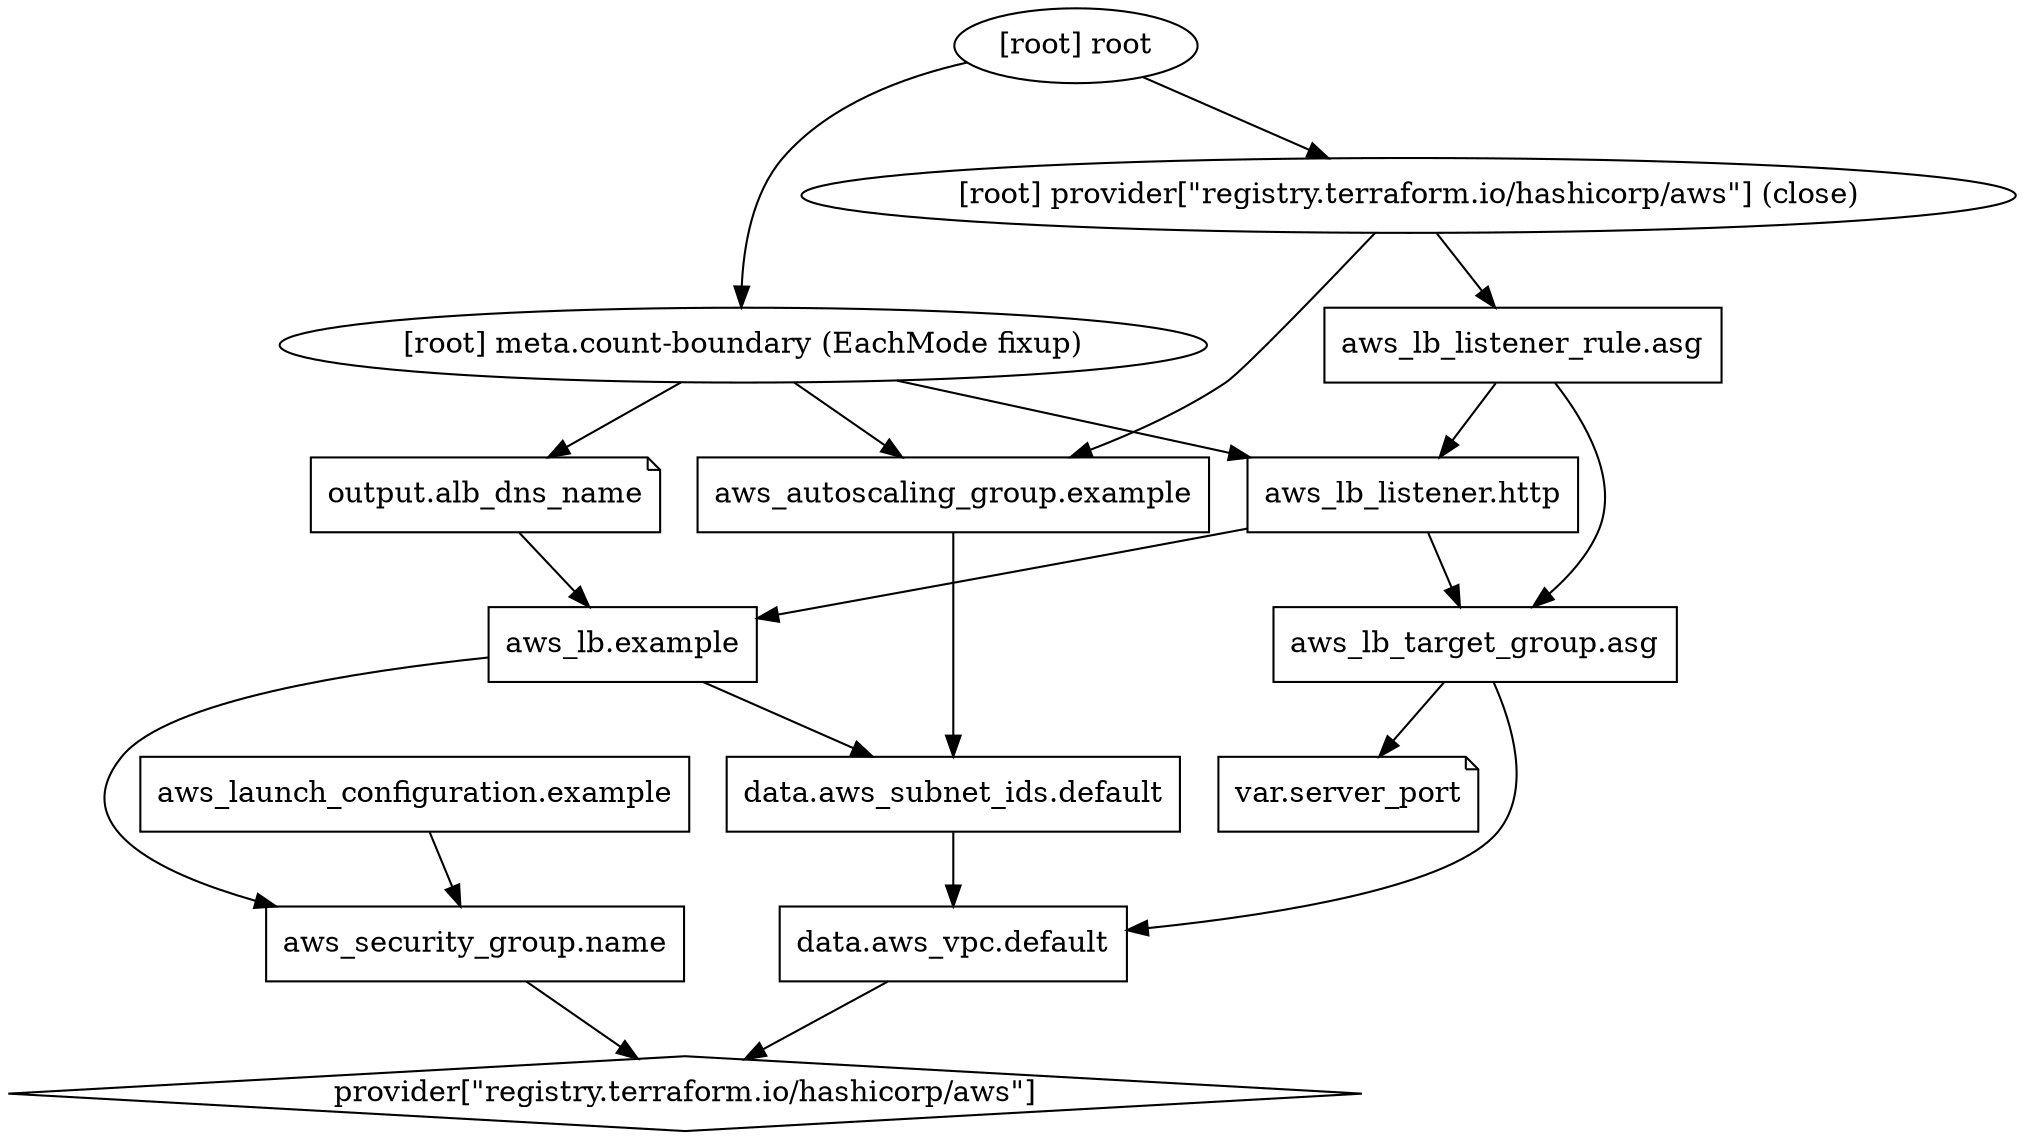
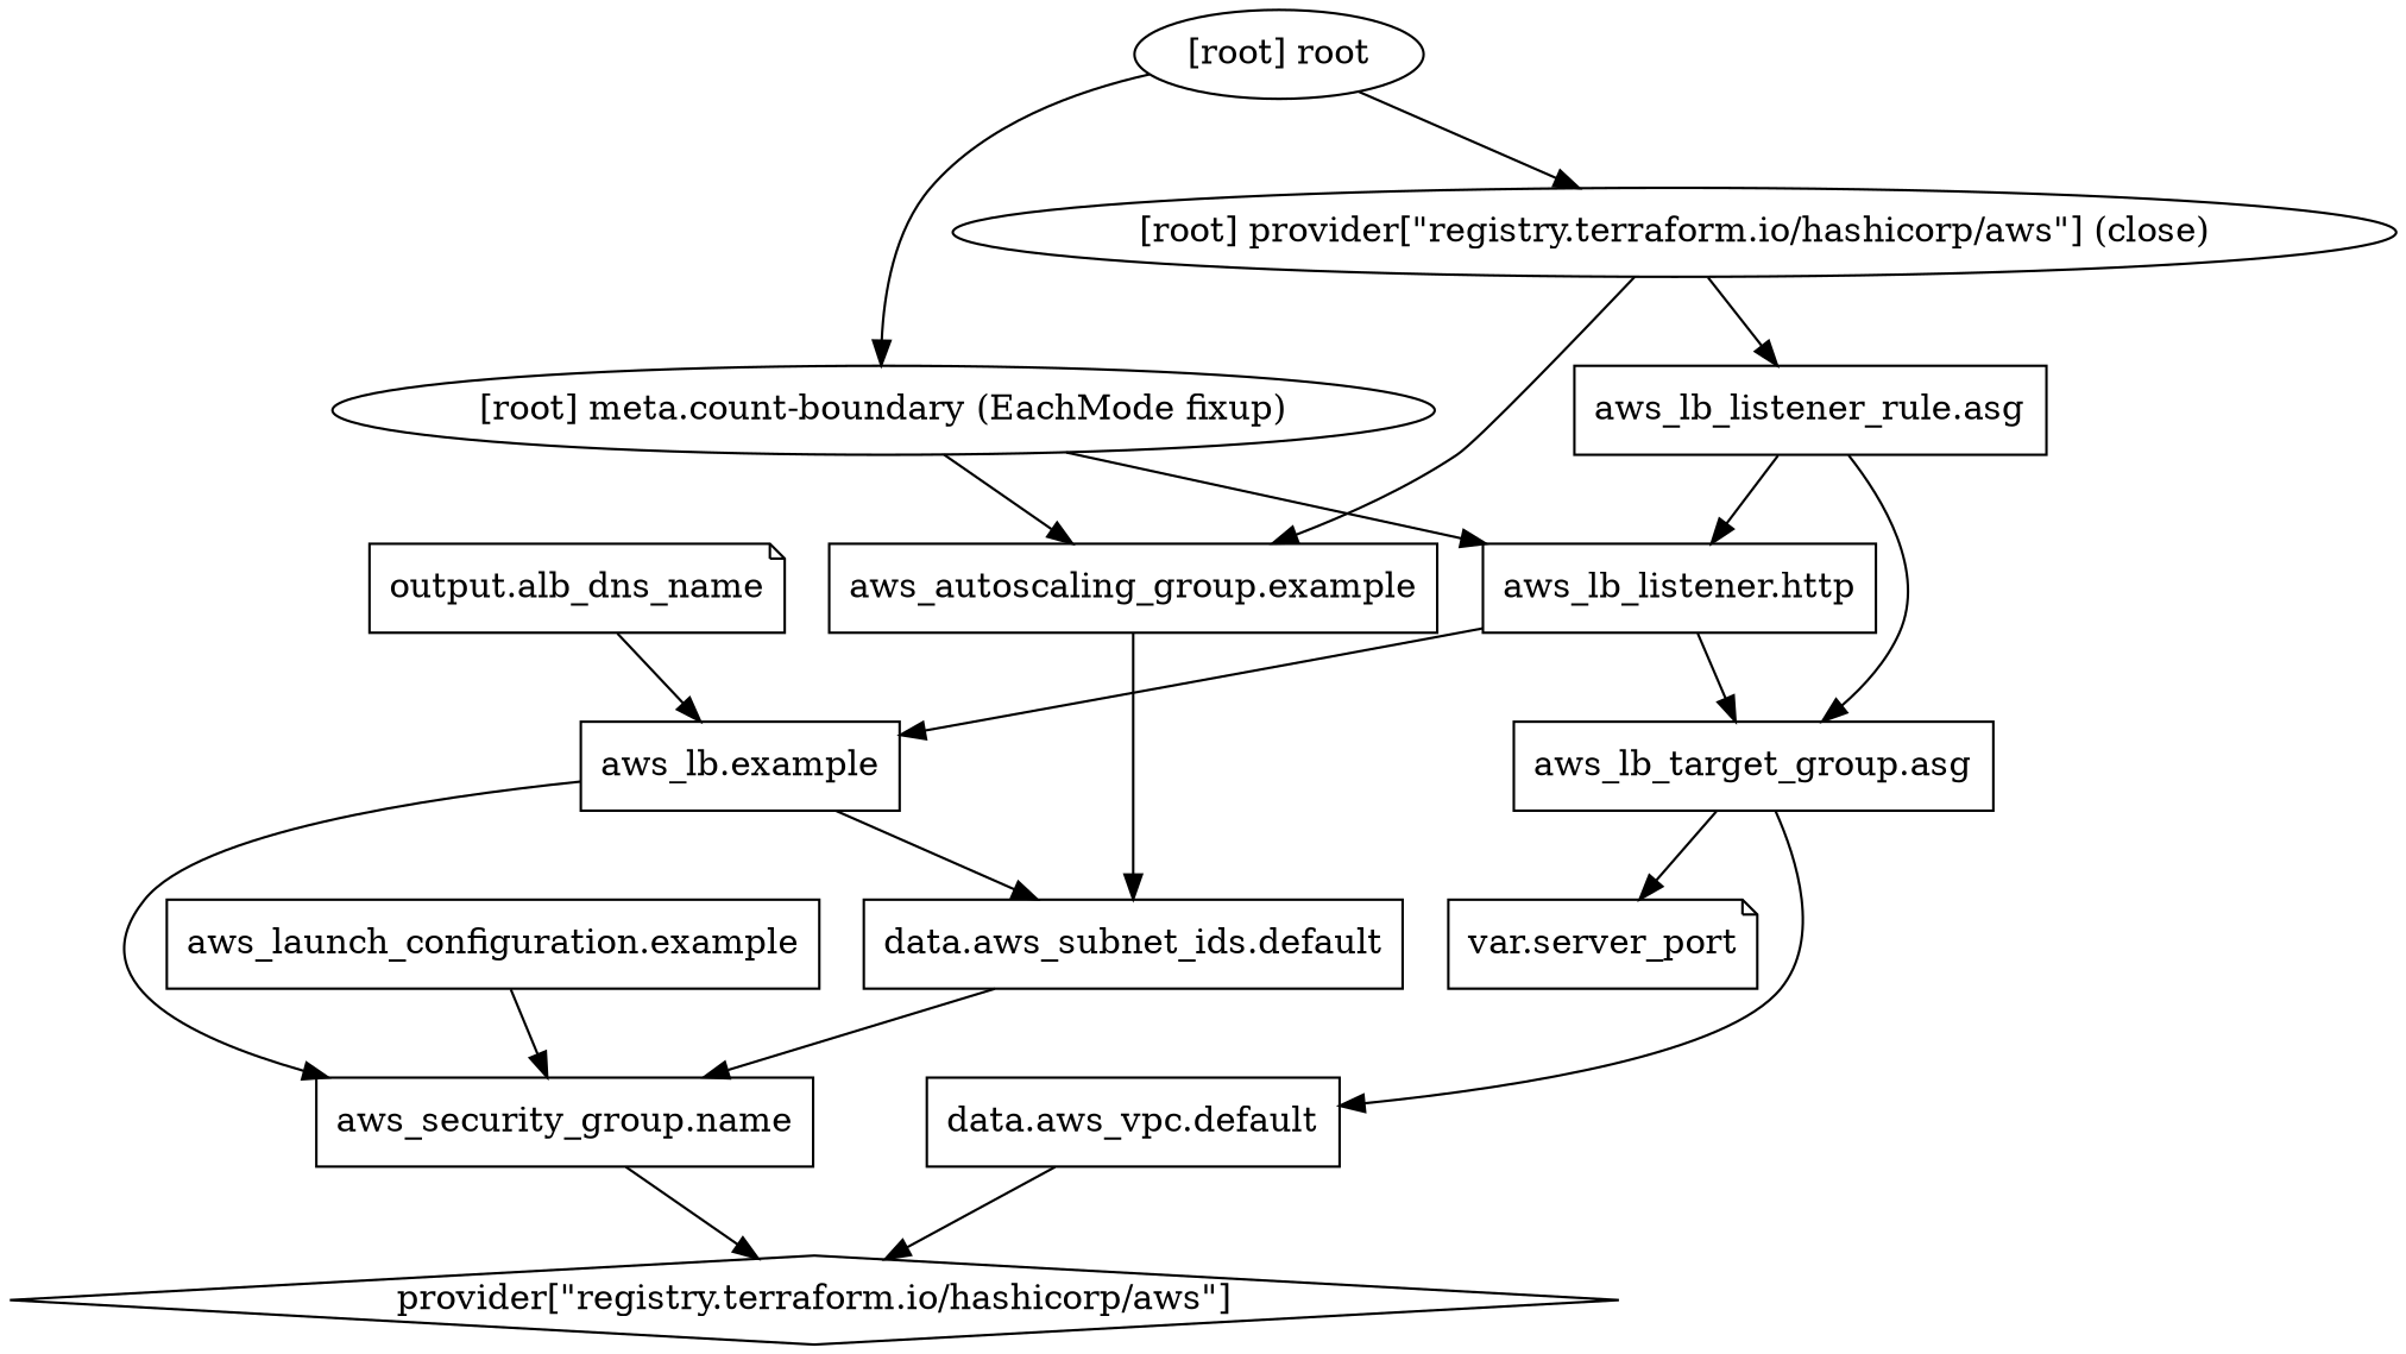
  digraph {
    compound=true
    newrank=true
    node [shape=box]
    n1 [label="aws_autoscaling_group.example"]
    n2 [label="aws_launch_configuration.example"]
    n3 [label="aws_lb_target_group.asg"]
    n4 [label="data.aws_subnet_ids.default"]
    n5 [label="aws_security_group.name"]
    n6 [label="aws_lb.example"]
    n7 [label="aws_lb_listener.http"]
    n8 [label="aws_lb_listener_rule.asg"]
    n9 [label="data.aws_vpc.default"]
    n10 [label="var.server_port" shape=note]
    n11 [label="provider[\"registry.terraform.io/hashicorp/aws\"]" shape=diamond]
    n12 [label="output.alb_dns_name" shape=note]
    "[root] meta.count-boundary (EachMode fixup)" [shape=""]
    "[root] provider[\"registry.terraform.io/hashicorp/aws\"] (close)" [shape=""]
    "[root] root" [shape=""]
    subgraph sub_1 {
      n1
      n2
      n3
      n4
      n5
      n6
      n7
      n8
      n9
      n10
      n11
      n12
      "[root] meta.count-boundary (EachMode fixup)"
      "[root] provider[\"registry.terraform.io/hashicorp/aws\"] (close)"
      "[root] root"
    }
    n1 -> n4
    n2 -> n5
    n3 -> n9
    n3 -> n10
-   n4 -> n9
+   n4 -> n5
    n5 -> n11
    n6 -> n4
    n6 -> n5
    n7 -> n3
    n7 -> n6
    n8 -> n3
    n8 -> n7
    n9 -> n11
    n12 -> n6
    "[root] meta.count-boundary (EachMode fixup)" -> n1
    "[root] meta.count-boundary (EachMode fixup)" -> n7
-   "[root] meta.count-boundary (EachMode fixup)" -> n12
    "[root] provider[\"registry.terraform.io/hashicorp/aws\"] (close)" -> n1
    "[root] provider[\"registry.terraform.io/hashicorp/aws\"] (close)" -> n8
    "[root] root" -> "[root] meta.count-boundary (EachMode fixup)"
    "[root] root" -> "[root] provider[\"registry.terraform.io/hashicorp/aws\"] (close)"
  }
